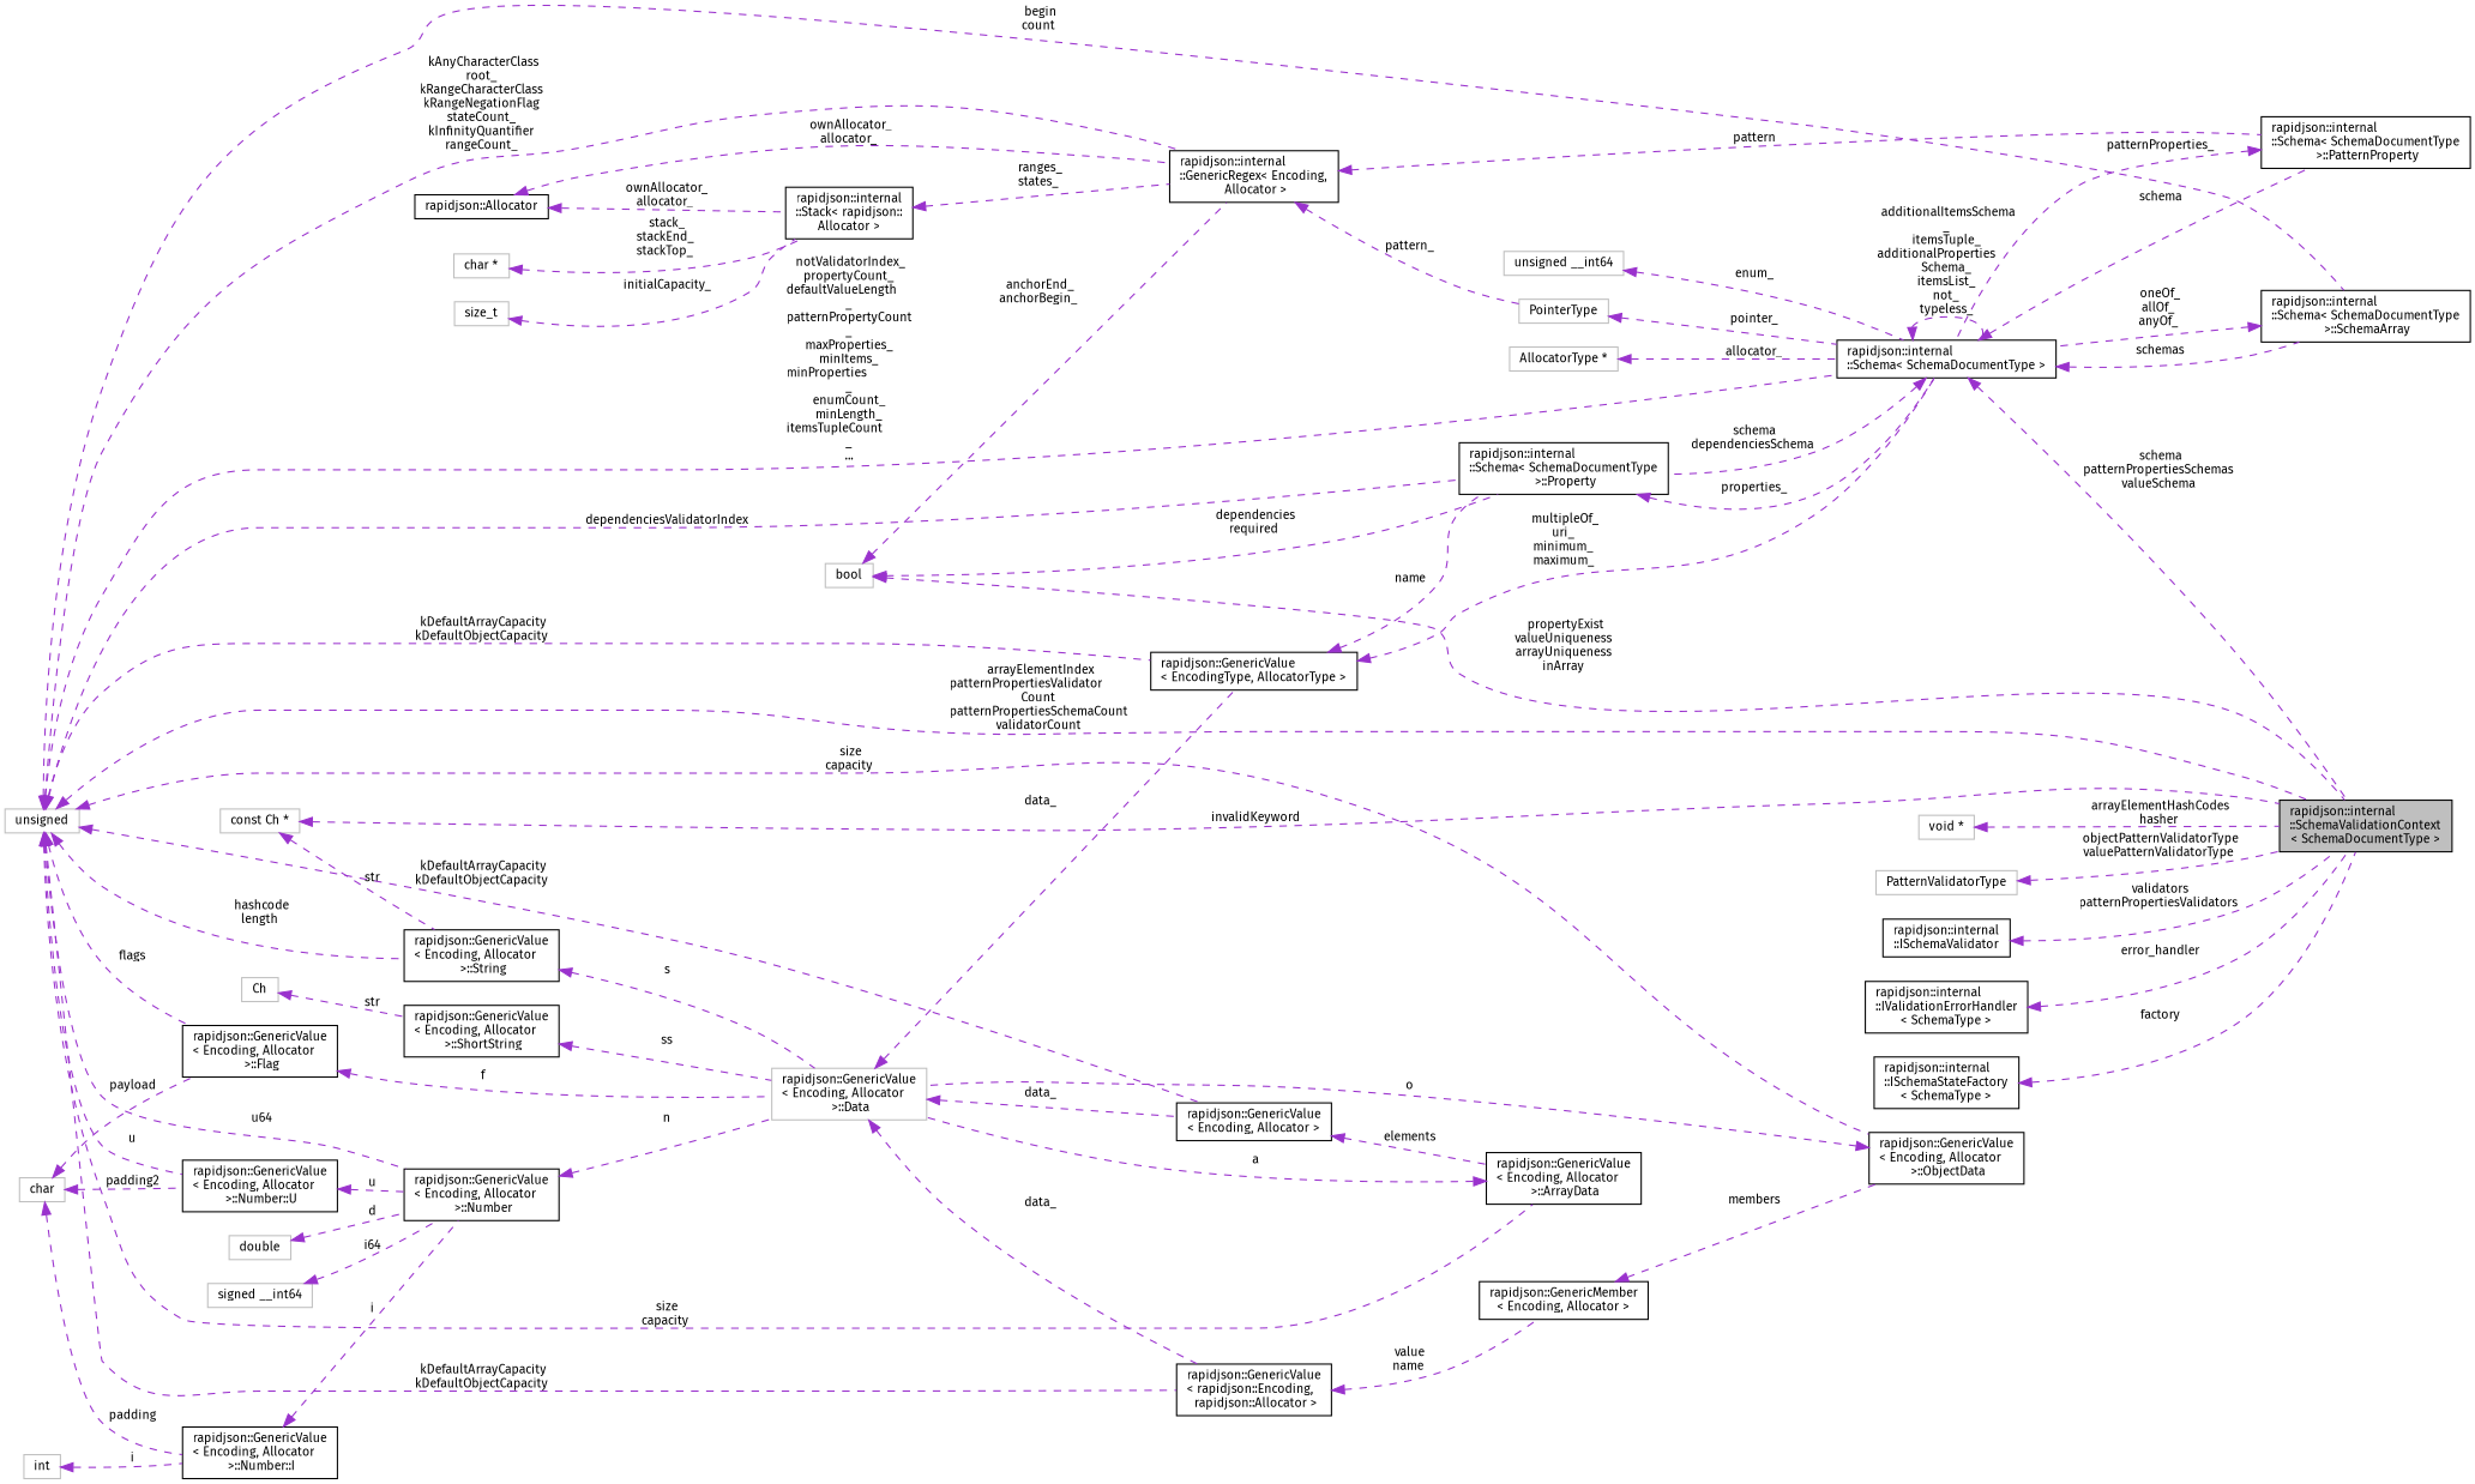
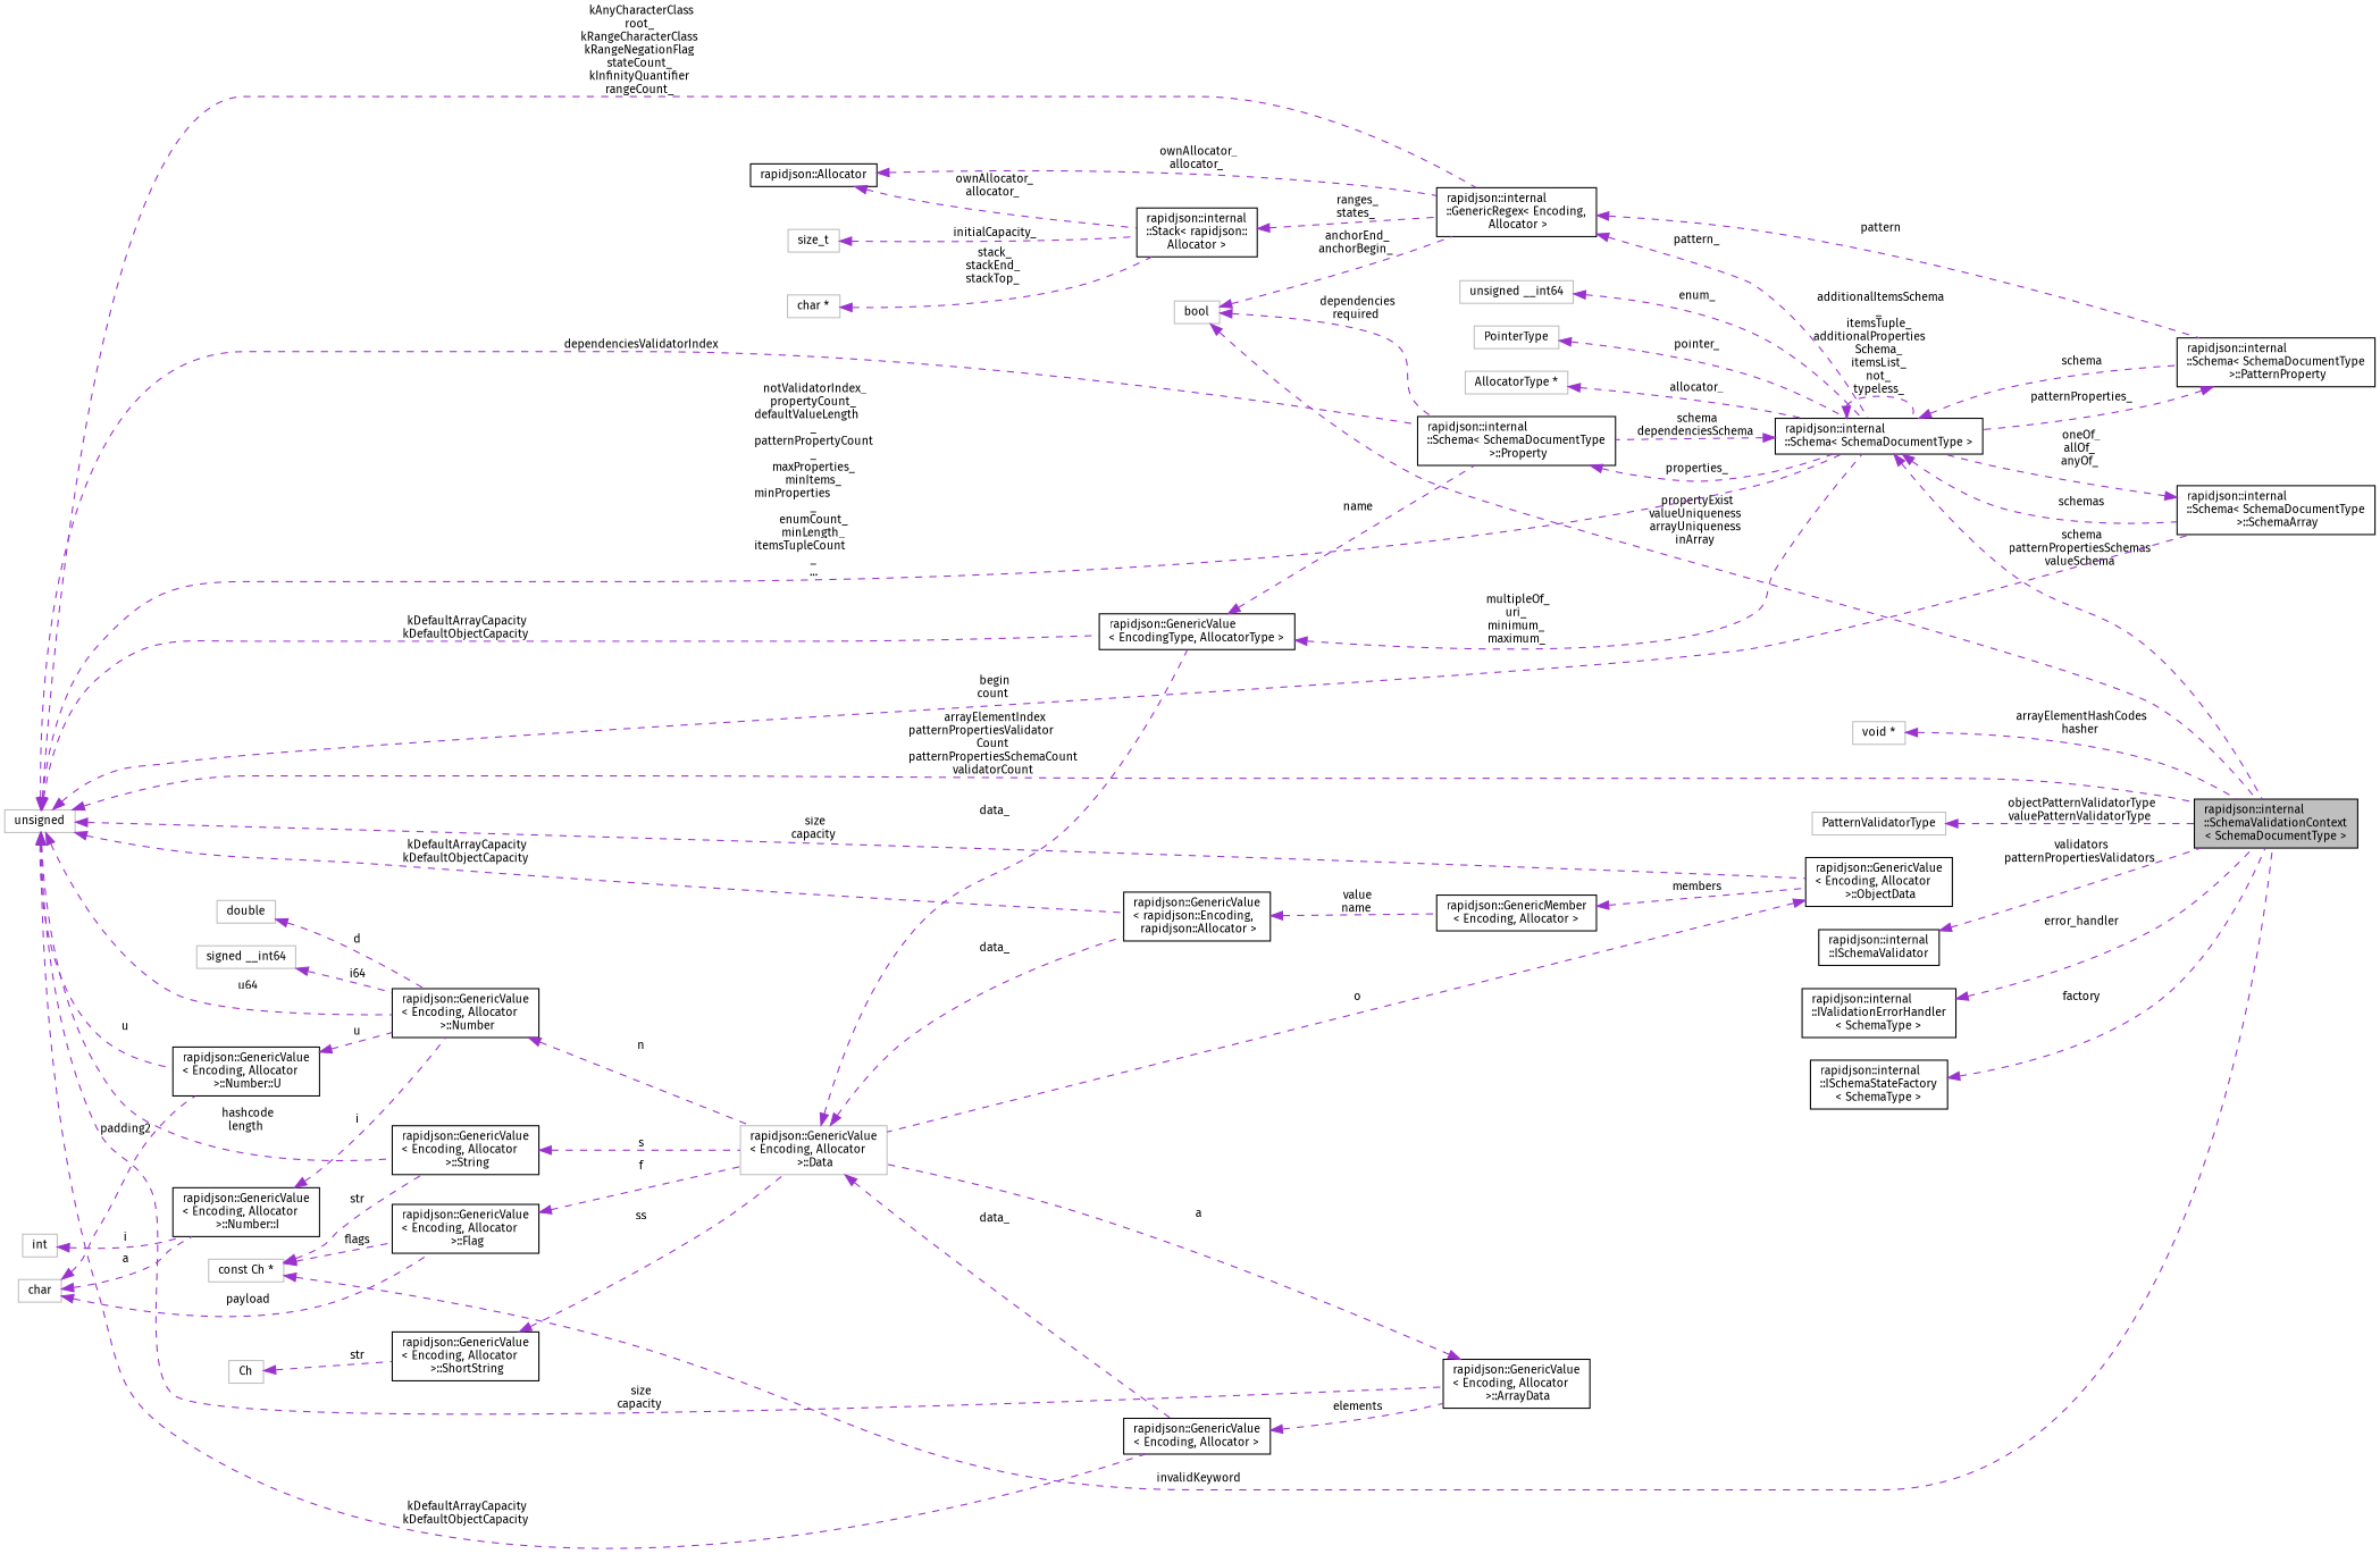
  digraph {
    fontname="Fira Sans"
    rankdir=LR
    node [color=black fillcolor=white fontname="Fira Sans" fontsize=10 shape=record style=filled]
    edge [color=darkorchid3 dir=back fontname="Fira Sans" fontsize=10 labelfontname=Helvetica labelfontsize=10 style=dashed]
    n1 [fillcolor=grey75 fontcolor=black height=0.2 label="rapidjson::internal\l::SchemaValidationContext\l\< SchemaDocumentType \>" width=0.4]
    n2 [color=grey75 height=0.2 label="const Ch *" width=0.4]
    n3 [height=0.2 label="rapidjson::GenericValue\l\< Encoding, Allocator\l \>::String" width=0.4]
    n4 [color=grey75 height=0.2 label="rapidjson::GenericValue\l\< Encoding, Allocator\l \>::Data" width=0.4]
    n5 [color=grey75 height=0.2 label=PatternValidatorType width=0.4]
    n6 [color=grey75 height=0.2 label=bool width=0.4]
    n7 [height=0.2 label="rapidjson::internal\l::GenericRegex\< Encoding,\l Allocator \>" width=0.4]
    n8 [height=0.2 label="rapidjson::internal\l::Schema\< SchemaDocumentType\l \>::Property" width=0.4]
    n9 [height=0.2 label="rapidjson::internal\l::Schema\< SchemaDocumentType \>" width=0.4]
    n10 [height=0.2 label="rapidjson::internal\l::Schema\< SchemaDocumentType\l \>::SchemaArray" width=0.4]
    n11 [height=0.2 label="rapidjson::internal\l::Schema\< SchemaDocumentType\l \>::PatternProperty" width=0.4]
    n12 [height=0.2 label="rapidjson::internal\l::ISchemaValidator" width=0.4]
    n13 [color=grey75 height=0.2 label=unsigned width=0.4]
    n14 [height=0.2 label="rapidjson::GenericValue\l\< EncodingType, AllocatorType \>" width=0.4]
    n15 [height=0.2 label="rapidjson::GenericValue\l\< Encoding, Allocator\l \>::Flag" width=0.4]
    n16 [height=0.2 label="rapidjson::GenericValue\l\< Encoding, Allocator\l \>::ArrayData" width=0.4]
    n17 [height=0.2 label="rapidjson::GenericValue\l\< Encoding, Allocator \>" width=0.4]
    n18 [height=0.2 label="rapidjson::GenericValue\l\< Encoding, Allocator\l \>::ObjectData" width=0.4]
    n19 [height=0.2 label="rapidjson::GenericValue\l\< rapidjson::Encoding,\l rapidjson::Allocator \>" width=0.4]
    n20 [height=0.2 label="rapidjson::GenericValue\l\< Encoding, Allocator\l \>::Number" width=0.4]
    n21 [height=0.2 label="rapidjson::GenericValue\l\< Encoding, Allocator\l \>::Number::U" width=0.4]
    n22 [height=0.2 label="rapidjson::GenericMember\l\< Encoding, Allocator \>" width=0.4]
    n23 [color=grey75 height=0.2 label=PointerType width=0.4]
    n24 [height=0.2 label="rapidjson::internal\l::Stack\< rapidjson::\lAllocator \>" width=0.4]
    n25 [height=0.2 label="rapidjson::Allocator" width=0.4]
    n26 [color=grey75 height=0.2 label=size_t width=0.4]
    n27 [color=grey75 height=0.2 label="char *" width=0.4]
    n28 [height=0.2 label="rapidjson::GenericValue\l\< Encoding, Allocator\l \>::ShortString" width=0.4]
    n29 [color=grey75 height=0.2 label=Ch width=0.4]
    n30 [color=grey75 height=0.2 label=char width=0.4]
    n31 [height=0.2 label="rapidjson::GenericValue\l\< Encoding, Allocator\l \>::Number::I" width=0.4]
    n32 [color=grey75 height=0.2 label=double width=0.4]
    n33 [color=grey75 height=0.2 label=int width=0.4]
    n34 [color=grey75 height=0.2 label="signed __int64" width=0.4]
    n35 [color=grey75 height=0.2 label="AllocatorType *" width=0.4]
    n36 [color=grey75 height=0.2 label="unsigned __int64" width=0.4]
    n37 [height=0.2 label="rapidjson::internal\l::IValidationErrorHandler\l\< SchemaType \>" width=0.4]
    n38 [height=0.2 label="rapidjson::internal\l::ISchemaStateFactory\l\< SchemaType \>" width=0.4]
    n39 [color=grey75 height=0.2 label="void *" width=0.4]
    n2 -> n1 [label=" invalidKeyword"]
    n2 -> n3 [label=" str"]
    n3 -> n4 [label=" s"]
    n4 -> n14 [label=" data_"]
    n4 -> n17 [label=" data_"]
    n4 -> n19 [label=" data_"]
    n5 -> n1 [label=" objectPatternValidatorType\nvaluePatternValidatorType"]
    n6 -> n1 [label=" propertyExist\nvalueUniqueness\narrayUniqueness\ninArray"]
    n6 -> n7 [label=" anchorEnd_\nanchorBegin_"]
    n6 -> n8 [label=" dependencies\nrequired"]
-   n7 -> n23 [label=" pattern_"]
+   n7 -> n9 [label=" pattern_"]
    n7 -> n11 [label=" pattern"]
    n8 -> n9 [label=" properties_"]
    n9 -> n1 [label=" schema\npatternPropertiesSchemas\nvalueSchema"]
    n9 -> n8 [label=" schema\ndependenciesSchema"]
    n9 -> n9 [label=" additionalItemsSchema\l_\nitemsTuple_\nadditionalProperties\lSchema_\nitemsList_\nnot_\ntypeless_"]
    n9 -> n10 [label=" schemas"]
    n9 -> n11 [label=" schema"]
    n10 -> n9 [label=" oneOf_\nallOf_\nanyOf_"]
    n11 -> n9 [label=" patternProperties_"]
    n12 -> n1 [label=" validators\npatternPropertiesValidators"]
    n13 -> n1 [label=" arrayElementIndex\npatternPropertiesValidator\lCount\npatternPropertiesSchemaCount\nvalidatorCount"]
    n13 -> n3 [label=" hashcode\nlength"]
    n13 -> n7 [label=" kAnyCharacterClass\nroot_\nkRangeCharacterClass\nkRangeNegationFlag\nstateCount_\nkInfinityQuantifier\nrangeCount_"]
    n13 -> n8 [label=" dependenciesValidatorIndex"]
    n13 -> n9 [label=" notValidatorIndex_\npropertyCount_\ndefaultValueLength\l_\npatternPropertyCount\l_\nmaxProperties_\nminItems_\nminProperties\l_\nenumCount_\nminLength_\nitemsTupleCount\l_\n..."]
    n13 -> n10 [label=" begin\ncount"]
    n13 -> n14 [label=" kDefaultArrayCapacity\nkDefaultObjectCapacity"]
-   n13 -> n15 [label=" flags"]
+   n2 -> n15 [label=" flags"]
    n13 -> n16 [label=" size\ncapacity"]
    n13 -> n17 [label=" kDefaultArrayCapacity\nkDefaultObjectCapacity"]
    n13 -> n18 [label=" size\ncapacity"]
    n13 -> n19 [label=" kDefaultArrayCapacity\nkDefaultObjectCapacity"]
    n13 -> n20 [label=" u64"]
    n13 -> n21 [label=" u"]
    n14 -> n8 [label=" name"]
    n14 -> n9 [label=" multipleOf_\nuri_\nminimum_\nmaximum_"]
    n15 -> n4 [label=" f"]
    n16 -> n4 [label=" a"]
    n17 -> n16 [label=" elements"]
    n18 -> n4 [label=" o"]
    n19 -> n22 [label=" value\nname"]
    n20 -> n4 [label=" n"]
    n21 -> n20 [label=" u"]
    n22 -> n18 [label=" members"]
    n23 -> n9 [label=" pointer_"]
    n24 -> n7 [label=" ranges_\nstates_"]
    n25 -> n7 [label=" ownAllocator_\nallocator_"]
    n25 -> n24 [label=" ownAllocator_\nallocator_"]
    n26 -> n24 [label=" initialCapacity_"]
    n27 -> n24 [label=" stack_\nstackEnd_\nstackTop_"]
    n28 -> n4 [label=" ss"]
    n29 -> n28 [label=" str"]
    n30 -> n15 [label=" payload"]
    n30 -> n21 [label=" padding2"]
-   n30 -> n31 [label=" padding"]
+   n30 -> n31 [label=" a"]
    n31 -> n20 [label=" i"]
    n32 -> n20 [label=" d"]
    n33 -> n31 [label=" i"]
    n34 -> n20 [label=" i64"]
    n35 -> n9 [label=" allocator_"]
    n36 -> n9 [label=" enum_"]
    n37 -> n1 [label=" error_handler"]
    n38 -> n1 [label=" factory"]
    n39 -> n1 [label=" arrayElementHashCodes\nhasher"]
  }
